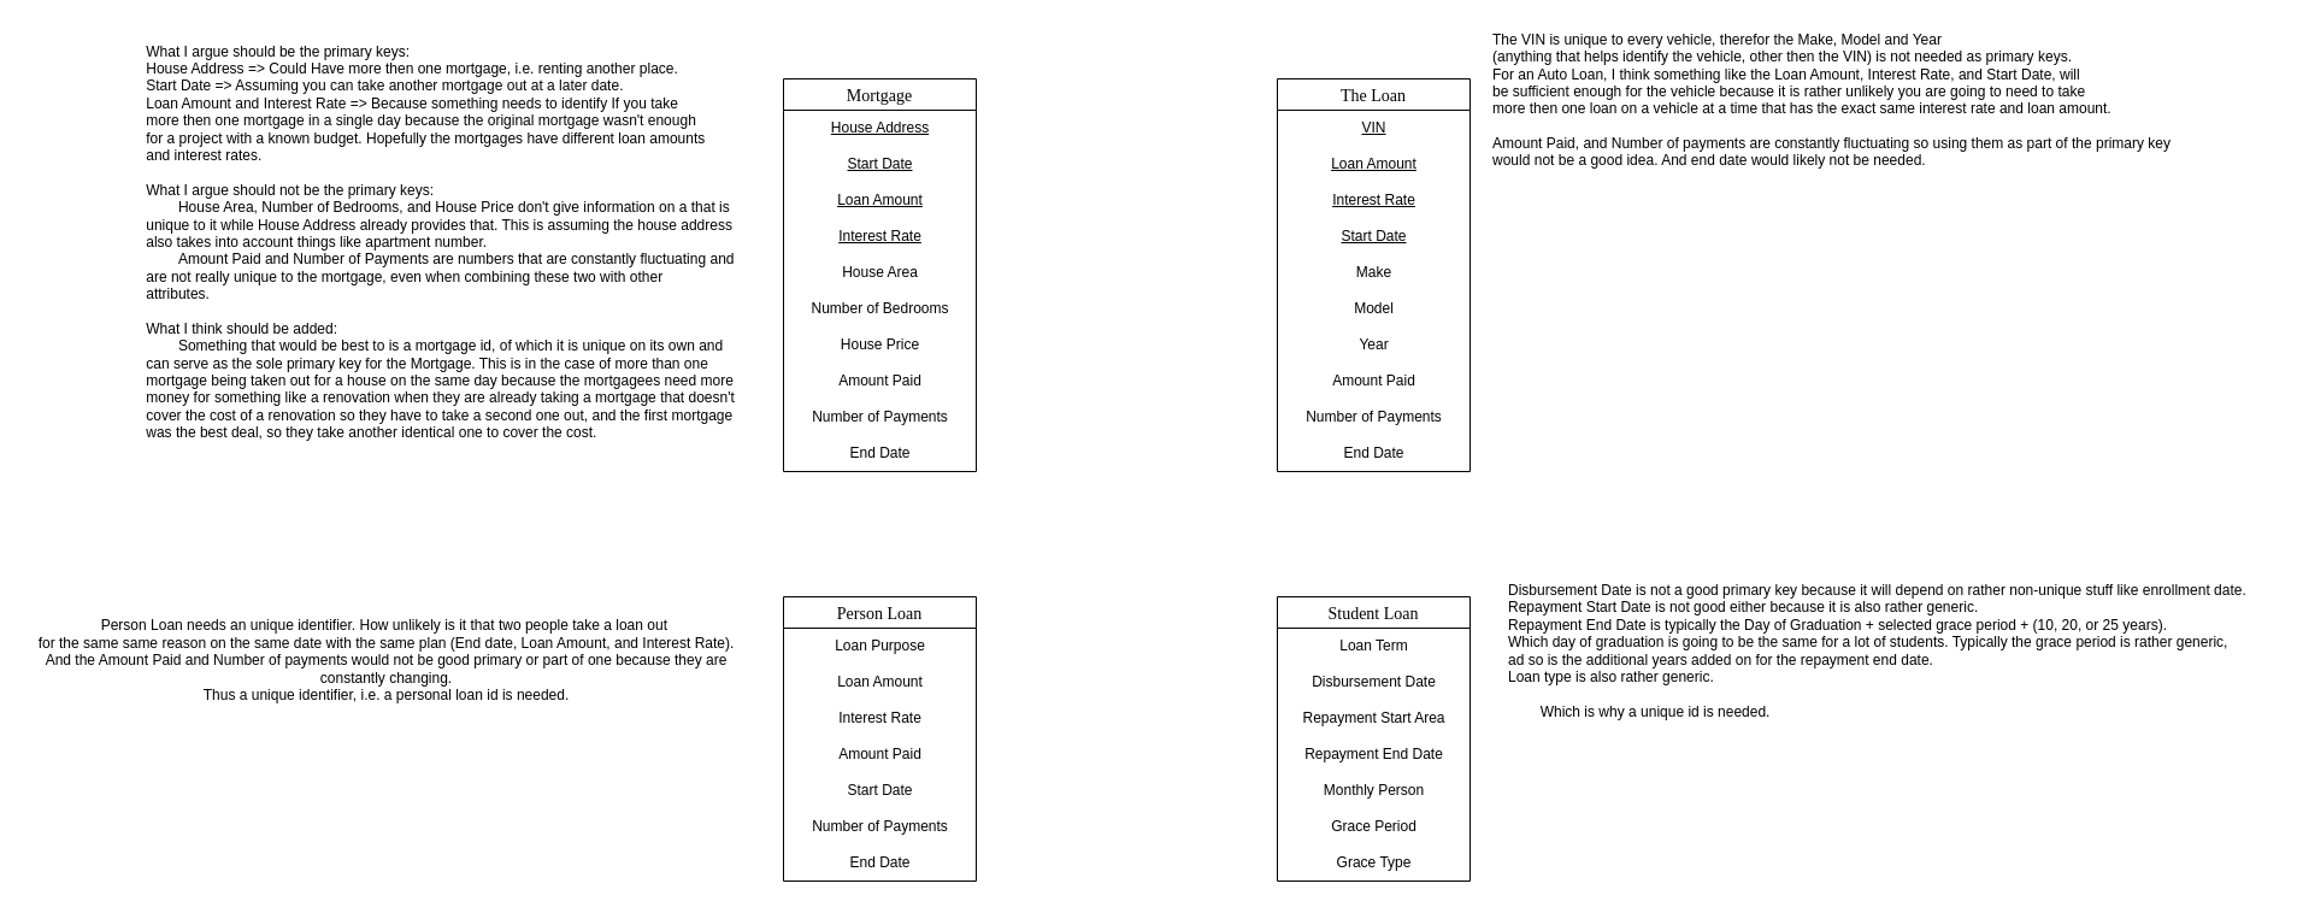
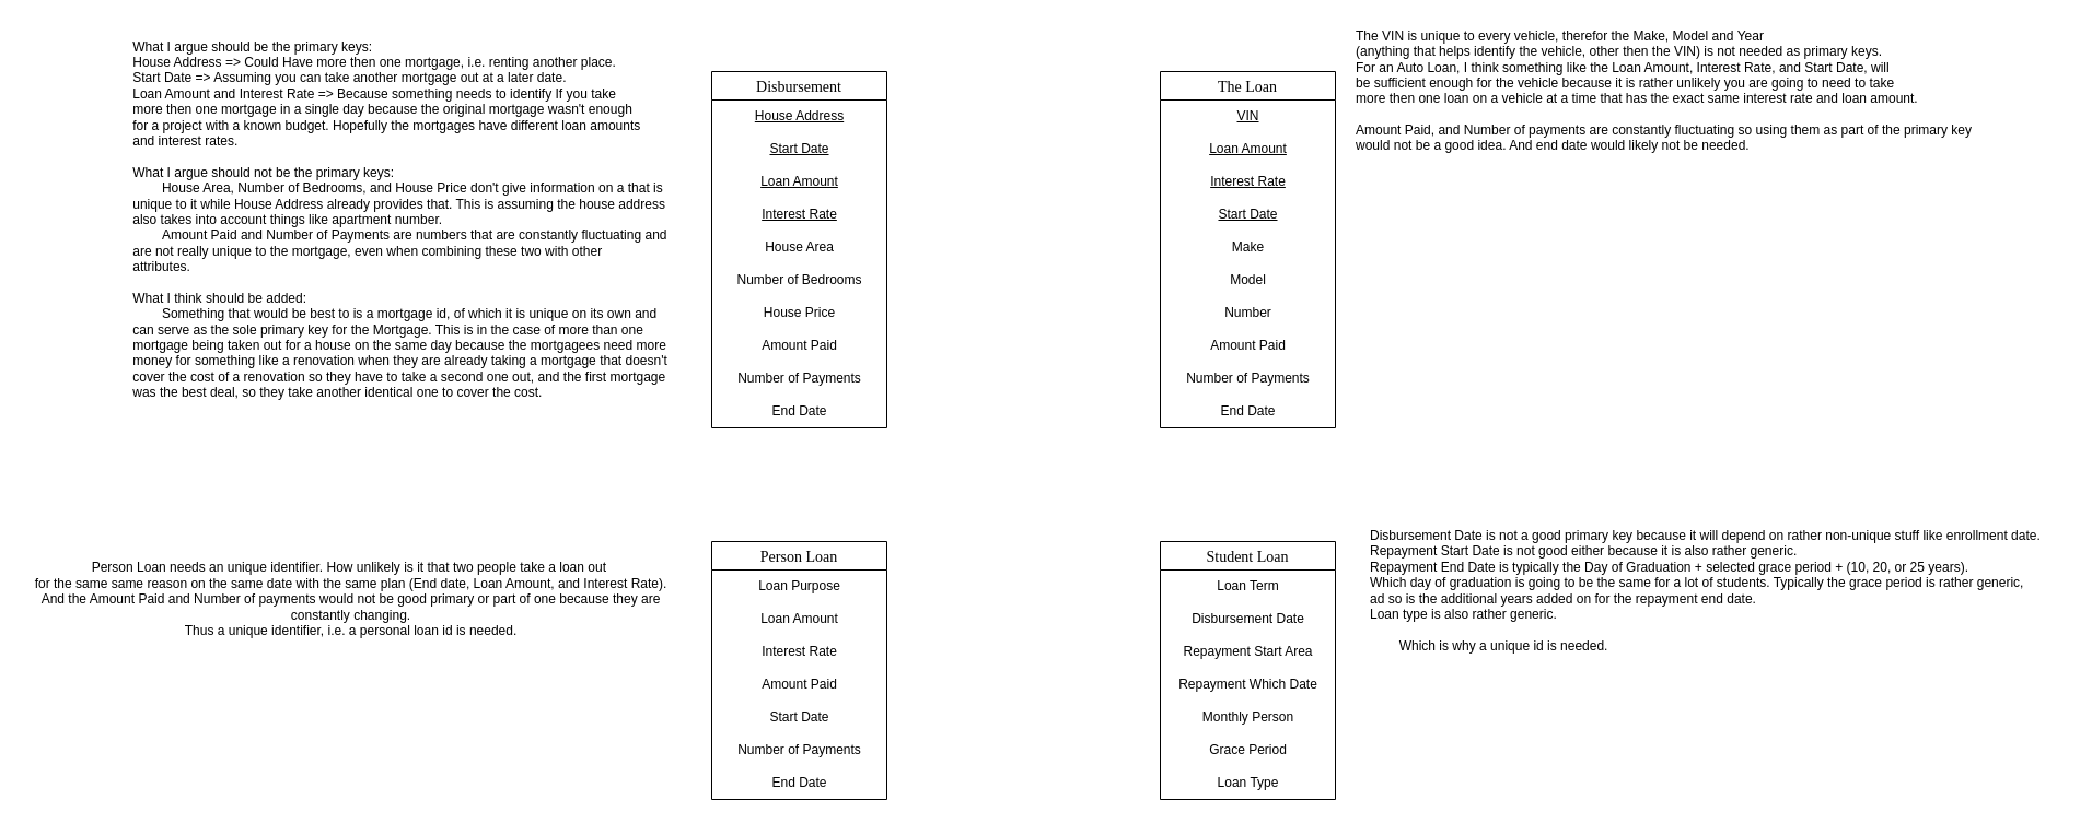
  <mxCell id="0" />
  <mxCell id="1" parent="0" />
- <mxCell id="2" value="Mortgage" style="swimlane;fontStyle=0;childLayout=stackLayout;horizontal=1;startSize=26;horizontalStack=0;resizeParent=1;resizeParentMax=0;resizeLast=0;collapsible=1;marginBottom=0;align=center;fontSize=14;fontFamily=Times New Roman;" vertex="1" parent="1"><mxGeometry x="650" y="65" width="160" height="326" as="geometry"><mxRectangle x="380" y="170" width="60" height="30" as="alternateBounds" /></mxGeometry></mxCell>
+ <mxCell id="2" value="Disbursement" style="swimlane;fontStyle=0;childLayout=stackLayout;horizontal=1;startSize=26;horizontalStack=0;resizeParent=1;resizeParentMax=0;resizeLast=0;collapsible=1;marginBottom=0;align=center;fontSize=14;fontFamily=Times New Roman;" vertex="1" parent="1"><mxGeometry x="650" y="65" width="160" height="326" as="geometry"><mxRectangle x="380" y="170" width="60" height="30" as="alternateBounds" /></mxGeometry></mxCell>
  <mxCell id="3" value="&lt;u&gt;House Address&lt;/u&gt;" style="text;html=1;align=center;verticalAlign=middle;resizable=0;points=[];autosize=1;strokeColor=none;fillColor=none;" vertex="1" parent="2"><mxGeometry y="26" width="160" height="30" as="geometry" /></mxCell>
  <mxCell id="4" value="Start Date" style="text;html=1;align=center;verticalAlign=middle;resizable=0;points=[];autosize=1;strokeColor=none;fillColor=none;fontStyle=4" vertex="1" parent="2"><mxGeometry y="56" width="160" height="30" as="geometry" /></mxCell>
  <mxCell id="5" value="&lt;u&gt;Loan Amount&lt;/u&gt;" style="text;html=1;align=center;verticalAlign=middle;resizable=0;points=[];autosize=1;strokeColor=none;fillColor=none;" vertex="1" parent="2"><mxGeometry y="86" width="160" height="30" as="geometry" /></mxCell>
  <mxCell id="6" value="&lt;u&gt;Interest Rate&lt;/u&gt;" style="text;html=1;align=center;verticalAlign=middle;resizable=0;points=[];autosize=1;strokeColor=none;fillColor=none;" vertex="1" parent="2"><mxGeometry y="116" width="160" height="30" as="geometry" /></mxCell>
  <mxCell id="7" value="House Area" style="text;html=1;align=center;verticalAlign=middle;resizable=0;points=[];autosize=1;strokeColor=none;fillColor=none;" vertex="1" parent="2"><mxGeometry y="146" width="160" height="30" as="geometry" /></mxCell>
  <mxCell id="8" value="Number of Bedrooms" style="text;html=1;align=center;verticalAlign=middle;resizable=0;points=[];autosize=1;strokeColor=none;fillColor=none;" vertex="1" parent="2"><mxGeometry y="176" width="160" height="30" as="geometry" /></mxCell>
  <mxCell id="9" value="House Price" style="text;html=1;align=center;verticalAlign=middle;resizable=0;points=[];autosize=1;strokeColor=none;fillColor=none;" vertex="1" parent="2"><mxGeometry y="206" width="160" height="30" as="geometry" /></mxCell>
  <mxCell id="10" value="Amount Paid" style="text;html=1;align=center;verticalAlign=middle;resizable=0;points=[];autosize=1;strokeColor=none;fillColor=none;" vertex="1" parent="2"><mxGeometry y="236" width="160" height="30" as="geometry" /></mxCell>
  <mxCell id="11" value="Number of Payments" style="text;html=1;align=center;verticalAlign=middle;resizable=0;points=[];autosize=1;strokeColor=none;fillColor=none;" vertex="1" parent="2"><mxGeometry y="266" width="160" height="30" as="geometry" /></mxCell>
  <mxCell id="12" value="End Date" style="text;html=1;align=center;verticalAlign=middle;resizable=0;points=[];autosize=1;strokeColor=none;fillColor=none;" vertex="1" parent="2"><mxGeometry y="296" width="160" height="30" as="geometry" /></mxCell>
  <mxCell id="13" value="The Loan" style="swimlane;fontStyle=0;childLayout=stackLayout;horizontal=1;startSize=26;horizontalStack=0;resizeParent=1;resizeParentMax=0;resizeLast=0;collapsible=1;marginBottom=0;align=center;fontSize=14;fontFamily=Times New Roman;" vertex="1" parent="1"><mxGeometry x="1060" y="65" width="160" height="326" as="geometry"><mxRectangle x="380" y="170" width="60" height="30" as="alternateBounds" /></mxGeometry></mxCell>
  <mxCell id="14" value="VIN" style="text;html=1;align=center;verticalAlign=middle;resizable=0;points=[];autosize=1;strokeColor=none;fillColor=none;fontStyle=4" vertex="1" parent="13"><mxGeometry y="26" width="160" height="30" as="geometry" /></mxCell>
  <mxCell id="15" value="Loan Amount" style="text;html=1;align=center;verticalAlign=middle;resizable=0;points=[];autosize=1;strokeColor=none;fillColor=none;fontStyle=4" vertex="1" parent="13"><mxGeometry y="56" width="160" height="30" as="geometry" /></mxCell>
  <mxCell id="16" value="Interest Rate" style="text;html=1;align=center;verticalAlign=middle;resizable=0;points=[];autosize=1;strokeColor=none;fillColor=none;fontStyle=4" vertex="1" parent="13"><mxGeometry y="86" width="160" height="30" as="geometry" /></mxCell>
  <mxCell id="17" value="Start Date" style="text;html=1;align=center;verticalAlign=middle;resizable=0;points=[];autosize=1;strokeColor=none;fillColor=none;fontStyle=4" vertex="1" parent="13"><mxGeometry y="116" width="160" height="30" as="geometry" /></mxCell>
  <mxCell id="18" value="Make" style="text;html=1;align=center;verticalAlign=middle;resizable=0;points=[];autosize=1;strokeColor=none;fillColor=none;fontStyle=0" vertex="1" parent="13"><mxGeometry y="146" width="160" height="30" as="geometry" /></mxCell>
  <mxCell id="19" value="Model" style="text;html=1;align=center;verticalAlign=middle;resizable=0;points=[];autosize=1;strokeColor=none;fillColor=none;fontStyle=0" vertex="1" parent="13"><mxGeometry y="176" width="160" height="30" as="geometry" /></mxCell>
- <mxCell id="20" value="Year" style="text;html=1;align=center;verticalAlign=middle;resizable=0;points=[];autosize=1;strokeColor=none;fillColor=none;fontStyle=0" vertex="1" parent="13"><mxGeometry y="206" width="160" height="30" as="geometry" /></mxCell>
+ <mxCell id="20" value="Number" style="text;html=1;align=center;verticalAlign=middle;resizable=0;points=[];autosize=1;strokeColor=none;fillColor=none;fontStyle=0" vertex="1" parent="13"><mxGeometry y="206" width="160" height="30" as="geometry" /></mxCell>
  <mxCell id="21" value="Amount Paid" style="text;html=1;align=center;verticalAlign=middle;resizable=0;points=[];autosize=1;strokeColor=none;fillColor=none;" vertex="1" parent="13"><mxGeometry y="236" width="160" height="30" as="geometry" /></mxCell>
  <mxCell id="22" value="Number of Payments" style="text;html=1;align=center;verticalAlign=middle;resizable=0;points=[];autosize=1;strokeColor=none;fillColor=none;" vertex="1" parent="13"><mxGeometry y="266" width="160" height="30" as="geometry" /></mxCell>
  <mxCell id="23" value="End Date" style="text;html=1;align=center;verticalAlign=middle;resizable=0;points=[];autosize=1;strokeColor=none;fillColor=none;" vertex="1" parent="13"><mxGeometry y="296" width="160" height="30" as="geometry" /></mxCell>
  <mxCell id="24" value="Person Loan" style="swimlane;fontStyle=0;childLayout=stackLayout;horizontal=1;startSize=26;horizontalStack=0;resizeParent=1;resizeParentMax=0;resizeLast=0;collapsible=1;marginBottom=0;align=center;fontSize=14;fontFamily=Times New Roman;" vertex="1" parent="1"><mxGeometry x="650" y="495" width="160" height="236" as="geometry"><mxRectangle x="380" y="170" width="60" height="30" as="alternateBounds" /></mxGeometry></mxCell>
  <mxCell id="25" value="Loan Purpose" style="text;html=1;align=center;verticalAlign=middle;resizable=0;points=[];autosize=1;strokeColor=none;fillColor=none;" vertex="1" parent="24"><mxGeometry y="26" width="160" height="30" as="geometry" /></mxCell>
  <mxCell id="26" value="Loan Amount" style="text;html=1;align=center;verticalAlign=middle;resizable=0;points=[];autosize=1;strokeColor=none;fillColor=none;" vertex="1" parent="24"><mxGeometry y="56" width="160" height="30" as="geometry" /></mxCell>
  <mxCell id="27" value="Interest Rate" style="text;html=1;align=center;verticalAlign=middle;resizable=0;points=[];autosize=1;strokeColor=none;fillColor=none;" vertex="1" parent="24"><mxGeometry y="86" width="160" height="30" as="geometry" /></mxCell>
  <mxCell id="28" value="Amount Paid" style="text;html=1;align=center;verticalAlign=middle;resizable=0;points=[];autosize=1;strokeColor=none;fillColor=none;" vertex="1" parent="24"><mxGeometry y="116" width="160" height="30" as="geometry" /></mxCell>
  <mxCell id="29" value="Start Date" style="text;html=1;align=center;verticalAlign=middle;resizable=0;points=[];autosize=1;strokeColor=none;fillColor=none;" vertex="1" parent="24"><mxGeometry y="146" width="160" height="30" as="geometry" /></mxCell>
  <mxCell id="30" value="Number of Payments" style="text;html=1;align=center;verticalAlign=middle;resizable=0;points=[];autosize=1;strokeColor=none;fillColor=none;" vertex="1" parent="24"><mxGeometry y="176" width="160" height="30" as="geometry" /></mxCell>
  <mxCell id="31" value="End Date" style="text;html=1;align=center;verticalAlign=middle;resizable=0;points=[];autosize=1;strokeColor=none;fillColor=none;" vertex="1" parent="24"><mxGeometry y="206" width="160" height="30" as="geometry" /></mxCell>
  <mxCell id="32" value="Student Loan" style="swimlane;fontStyle=0;childLayout=stackLayout;horizontal=1;startSize=26;horizontalStack=0;resizeParent=1;resizeParentMax=0;resizeLast=0;collapsible=1;marginBottom=0;align=center;fontSize=14;fontFamily=Times New Roman;" vertex="1" parent="1"><mxGeometry x="1060" y="495" width="160" height="236" as="geometry"><mxRectangle x="380" y="170" width="60" height="30" as="alternateBounds" /></mxGeometry></mxCell>
  <mxCell id="33" value="Loan Term" style="text;html=1;align=center;verticalAlign=middle;resizable=0;points=[];autosize=1;strokeColor=none;fillColor=none;" vertex="1" parent="32"><mxGeometry y="26" width="160" height="30" as="geometry" /></mxCell>
  <mxCell id="34" value="Disbursement Date" style="text;html=1;align=center;verticalAlign=middle;resizable=0;points=[];autosize=1;strokeColor=none;fillColor=none;" vertex="1" parent="32"><mxGeometry y="56" width="160" height="30" as="geometry" /></mxCell>
  <mxCell id="35" value="Repayment Start Area" style="text;html=1;align=center;verticalAlign=middle;resizable=0;points=[];autosize=1;strokeColor=none;fillColor=none;" vertex="1" parent="32"><mxGeometry y="86" width="160" height="30" as="geometry" /></mxCell>
- <mxCell id="36" value="Repayment End Date" style="text;html=1;align=center;verticalAlign=middle;resizable=0;points=[];autosize=1;strokeColor=none;fillColor=none;" vertex="1" parent="32"><mxGeometry y="116" width="160" height="30" as="geometry" /></mxCell>
+ <mxCell id="36" value="Repayment Which Date" style="text;html=1;align=center;verticalAlign=middle;resizable=0;points=[];autosize=1;strokeColor=none;fillColor=none;" vertex="1" parent="32"><mxGeometry y="116" width="160" height="30" as="geometry" /></mxCell>
  <mxCell id="37" value="Monthly Person" style="text;html=1;align=center;verticalAlign=middle;resizable=0;points=[];autosize=1;strokeColor=none;fillColor=none;" vertex="1" parent="32"><mxGeometry y="146" width="160" height="30" as="geometry" /></mxCell>
  <mxCell id="38" value="Grace Period" style="text;html=1;align=center;verticalAlign=middle;resizable=0;points=[];autosize=1;strokeColor=none;fillColor=none;" vertex="1" parent="32"><mxGeometry y="176" width="160" height="30" as="geometry" /></mxCell>
- <mxCell id="39" value="Grace Type" style="text;html=1;align=center;verticalAlign=middle;resizable=0;points=[];autosize=1;strokeColor=none;fillColor=none;" vertex="1" parent="32"><mxGeometry y="206" width="160" height="30" as="geometry" /></mxCell>
+ <mxCell id="39" value="Loan Type" style="text;html=1;align=center;verticalAlign=middle;resizable=0;points=[];autosize=1;strokeColor=none;fillColor=none;" vertex="1" parent="32"><mxGeometry y="206" width="160" height="30" as="geometry" /></mxCell>
  <mxCell id="40" value="&lt;div align=&quot;left&quot;&gt;What I argue should be the primary keys:&lt;/div&gt;&lt;div align=&quot;left&quot;&gt;House Address =&amp;gt; Could Have more then one mortgage, i.e. renting another place.&lt;/div&gt;&lt;div align=&quot;left&quot;&gt;Start Date =&amp;gt; Assuming you can take another mortgage out at a later date.&lt;/div&gt;&lt;div align=&quot;left&quot;&gt;Loan Amount and Interest Rate =&amp;gt; Because something needs to identify If you take&lt;/div&gt;&lt;div align=&quot;left&quot;&gt;more then one mortgage in a single day because the original mortgage wasn't enough &lt;br&gt;&lt;/div&gt;&lt;div align=&quot;left&quot;&gt;for a project with a known budget. Hopefully the mortgages have different loan amounts&lt;/div&gt;&lt;div align=&quot;left&quot;&gt;and interest rates.&lt;/div&gt;&lt;div align=&quot;left&quot;&gt;&lt;br&gt;&lt;/div&gt;&lt;div align=&quot;left&quot;&gt;What I argue should not be the primary keys:&lt;/div&gt;&lt;div align=&quot;left&quot;&gt;&lt;span style=&quot;white-space: pre;&quot;&gt;&#09;&lt;/span&gt;House Area, Number of Bedrooms, and House Price don't give information on a that is &lt;br&gt;&lt;/div&gt;&lt;div align=&quot;left&quot;&gt;unique to it while House Address already provides that. This is assuming the house address&lt;/div&gt;&lt;div align=&quot;left&quot;&gt;also takes into account things like apartment number.&lt;/div&gt;&lt;div align=&quot;left&quot;&gt;&lt;span style=&quot;white-space: pre;&quot;&gt;&#09;&lt;/span&gt;Amount Paid and Number of Payments are numbers that are constantly fluctuating and&lt;/div&gt;&lt;div align=&quot;left&quot;&gt;are not really unique to the mortgage, even when combining these two with other &lt;br&gt;&lt;/div&gt;&lt;div align=&quot;left&quot;&gt;attributes.&lt;/div&gt;&lt;div align=&quot;left&quot;&gt;&lt;br&gt;&lt;/div&gt;&lt;div align=&quot;left&quot;&gt;What I think should be added:&lt;br&gt;&lt;span style=&quot;white-space: pre;&quot;&gt;&#09;&lt;/span&gt;Something that would be best to is a mortgage id, of which it is unique on its own and&lt;/div&gt;&lt;div align=&quot;left&quot;&gt;can serve as the sole primary key for the Mortgage. This is in the case of more than one &lt;br&gt;&lt;/div&gt;&lt;div align=&quot;left&quot;&gt;mortgage being taken out for a house on the same day because the mortgagees need more&lt;/div&gt;&lt;div align=&quot;left&quot;&gt;money for something like a renovation when they are already taking a mortgage that doesn't&lt;/div&gt;&lt;div align=&quot;left&quot;&gt;cover the cost of a renovation so they have to take a second one out, and the first mortgage&lt;/div&gt;&lt;div align=&quot;left&quot;&gt;was the best deal, so they take another identical one to cover the cost.&lt;/div&gt;&lt;br&gt;&lt;div&gt;&lt;br&gt;&lt;/div&gt;" style="text;html=1;align=center;verticalAlign=middle;resizable=0;points=[];autosize=1;strokeColor=none;fillColor=none;" vertex="1" parent="1"><mxGeometry x="110" y="30" width="510" height="370" as="geometry" /></mxCell>
  <mxCell id="41" value="&lt;div&gt;Person Loan needs an unique identifier. How unlikely is it that two people take a loan out&amp;nbsp;&lt;/div&gt;&lt;div&gt;for the same same reason on the same date with the same plan (End date, Loan Amount, and Interest Rate).&lt;/div&gt;&lt;div&gt;And the Amount Paid and Number of payments would not be good primary or part of one because they are&lt;/div&gt;&lt;div&gt;constantly changing. &lt;br&gt;&lt;/div&gt;&lt;div&gt;Thus a unique identifier, i.e. a personal loan id is needed.&lt;/div&gt;&lt;div&gt;&lt;br&gt;&lt;/div&gt;" style="text;html=1;align=center;verticalAlign=middle;resizable=0;points=[];autosize=1;strokeColor=none;fillColor=none;" vertex="1" parent="1"><mxGeometry x="20" y="505" width="600" height="100" as="geometry" /></mxCell>
  <mxCell id="42" value="&lt;div align=&quot;left&quot;&gt;Disbursement Date is not a good primary key because it will depend on rather non-unique stuff like enrollment date.&lt;/div&gt;&lt;div align=&quot;left&quot;&gt;Repayment Start Date is not good either because it is also rather generic.&lt;/div&gt;&lt;div align=&quot;left&quot;&gt;Repayment End Date is typically the Day of Graduation + selected grace period + (10, 20, or 25 years). &lt;br&gt;Which day of graduation is going to be the same for a lot of students. Typically the grace period is rather generic,&lt;/div&gt;&lt;div align=&quot;left&quot;&gt;ad so is the additional years added on for the repayment end date.&lt;/div&gt;&lt;div align=&quot;left&quot;&gt;Loan type is also rather generic.&lt;/div&gt;&lt;div align=&quot;left&quot;&gt;&lt;br&gt;&lt;/div&gt;&lt;div align=&quot;left&quot;&gt;&lt;span style=&quot;white-space: pre;&quot;&gt;&#09;&lt;/span&gt;Which is why a unique id is needed.&lt;/div&gt;" style="text;html=1;align=left;verticalAlign=middle;resizable=0;points=[];autosize=1;strokeColor=none;fillColor=none;" vertex="1" parent="1"><mxGeometry x="1250" y="475" width="640" height="130" as="geometry" /></mxCell>
  <mxCell id="43" value="&lt;div align=&quot;left&quot;&gt;The VIN is unique to every vehicle, therefor the Make, Model and Year&amp;nbsp;&lt;/div&gt;&lt;div align=&quot;left&quot;&gt;(anything that helps identify the vehicle, other then the VIN) is not needed as primary keys.&lt;/div&gt;&lt;div align=&quot;left&quot;&gt;For an Auto Loan, I think something like the Loan Amount, Interest Rate, and Start Date, will&lt;/div&gt;&lt;div align=&quot;left&quot;&gt;be sufficient enough for the vehicle because it is rather unlikely you are going to need to take&lt;/div&gt;&lt;div align=&quot;left&quot;&gt;more then one loan on a vehicle at a time that has the exact same interest rate and loan amount.&lt;/div&gt;&lt;div align=&quot;left&quot;&gt;&lt;br&gt;&lt;/div&gt;&lt;div align=&quot;left&quot;&gt;Amount Paid, and Number of payments are constantly fluctuating so using them as part of the primary key&lt;/div&gt;&lt;div align=&quot;left&quot;&gt;would not be a good idea. And end date would likely not be needed.&lt;/div&gt;&lt;div align=&quot;left&quot;&gt;&lt;br&gt;&lt;/div&gt;" style="text;html=1;align=center;verticalAlign=middle;resizable=0;points=[];autosize=1;strokeColor=none;fillColor=none;" vertex="1" parent="1"><mxGeometry x="1225" y="20" width="590" height="140" as="geometry" /></mxCell>
